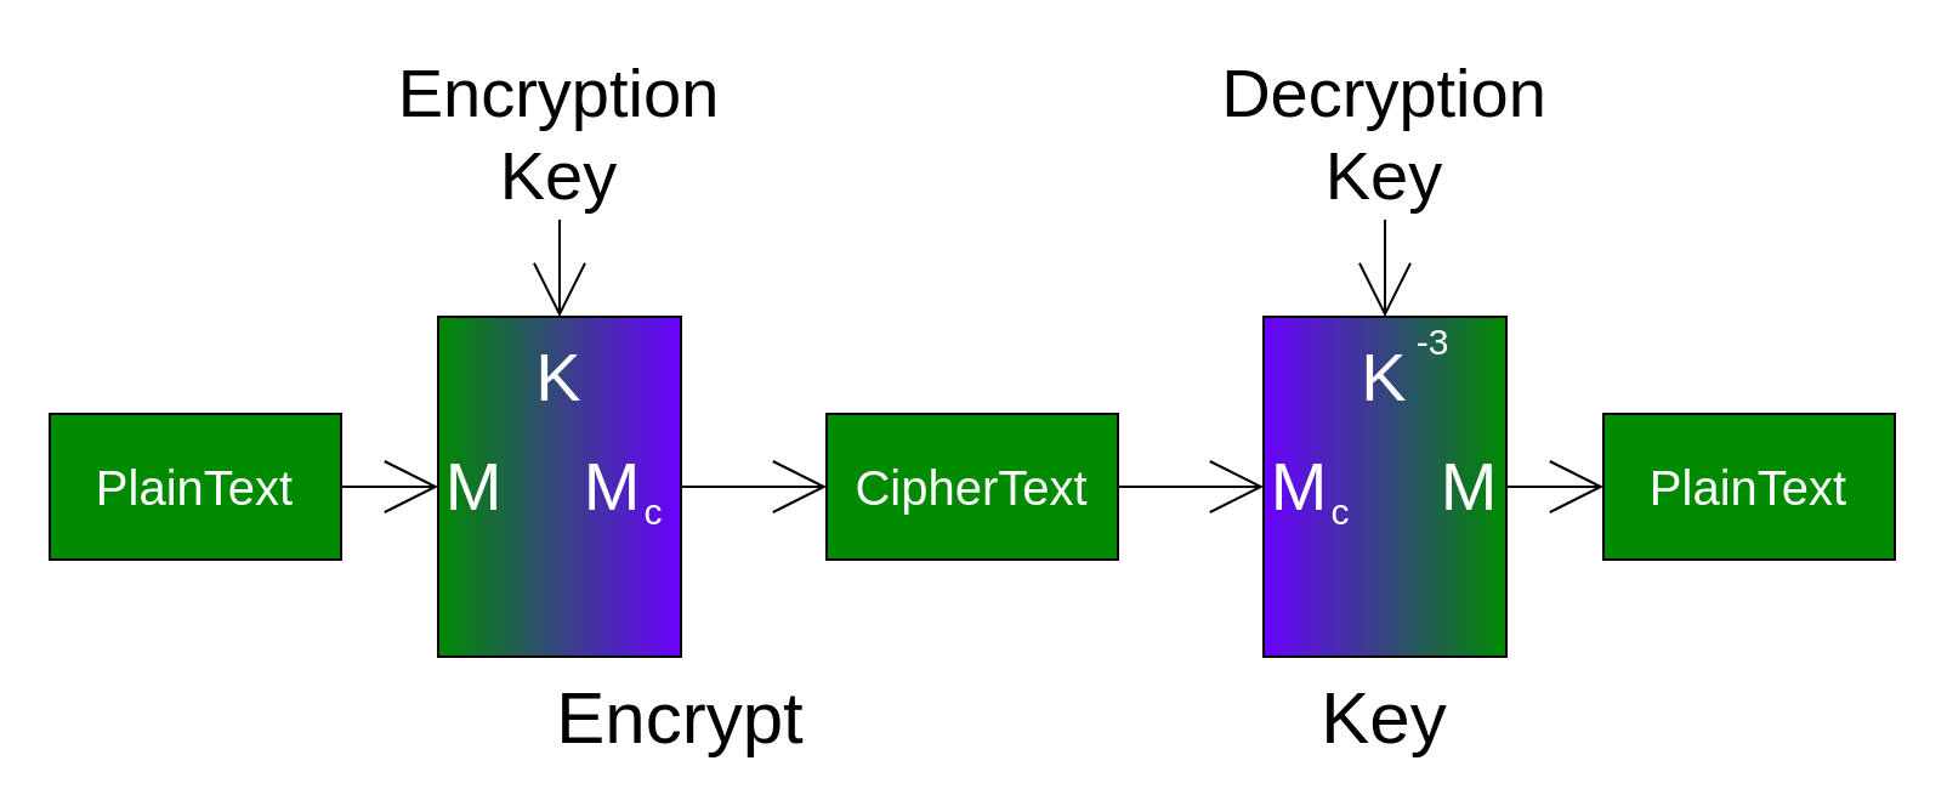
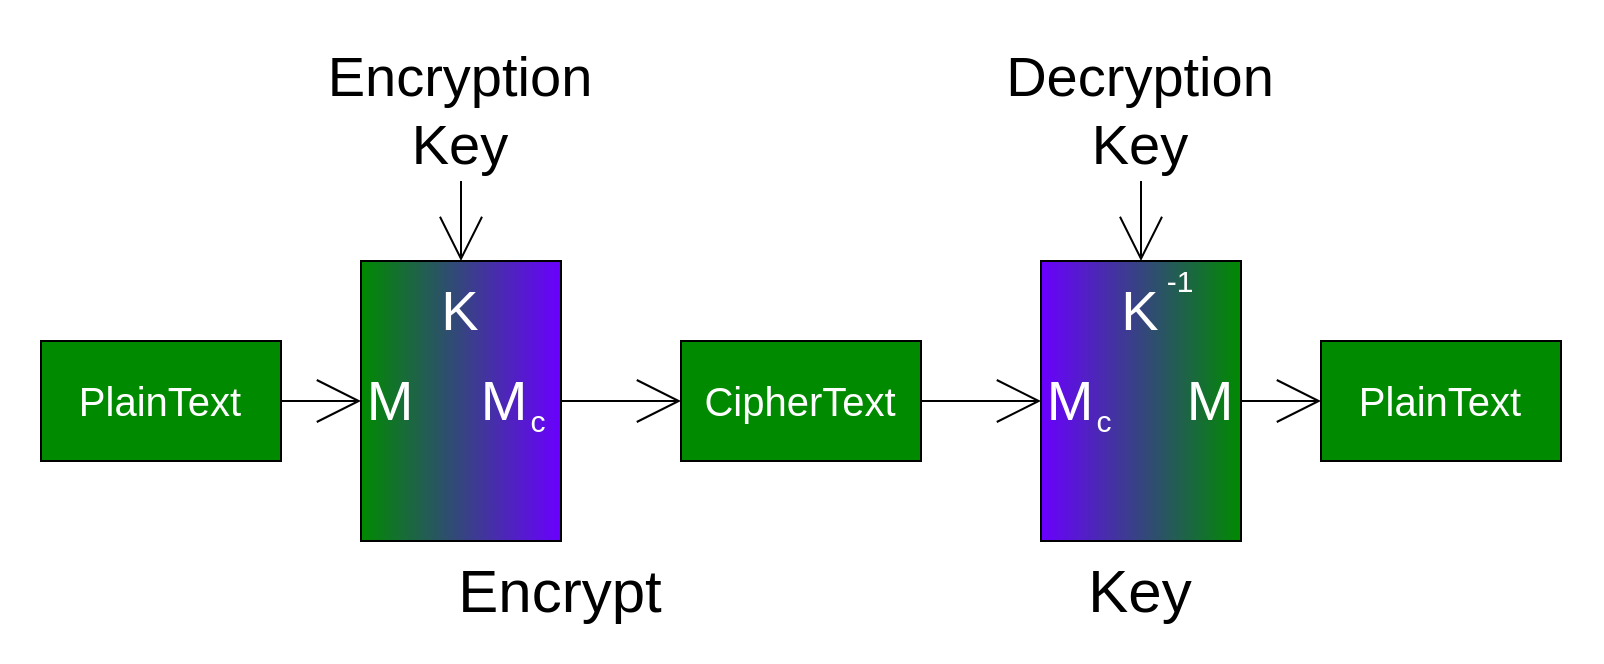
  <mxCell id="0" />
  <mxCell id="1" parent="0" />
  <mxCell id="2" style="edgeStyle=none;html=1;exitX=1;exitY=0.5;exitDx=0;exitDy=0;entryX=0;entryY=0.5;entryDx=0;entryDy=0;fontSize=28;endArrow=open;endFill=0;endSize=20;" edge="1" parent="1" source="3" target="5"><mxGeometry relative="1" as="geometry" /></mxCell>
  <mxCell id="3" value="PlainText" style="rounded=0;whiteSpace=wrap;html=1;fontSize=20;fillColor=#008a00;fontColor=#ffffff;strokeColor=#000000;" vertex="1" parent="1"><mxGeometry y="170" width="120" height="60" as="geometry" x="20" /></mxCell>
  <mxCell id="4" style="edgeStyle=none;html=1;exitX=1;exitY=0.5;exitDx=0;exitDy=0;entryX=0;entryY=0.5;entryDx=0;entryDy=0;fontSize=28;endArrow=open;endFill=0;endSize=20;" edge="1" parent="1" source="5" target="7"><mxGeometry relative="1" as="geometry" /></mxCell>
  <mxCell id="5" value="" style="rounded=0;whiteSpace=wrap;html=1;fontSize=20;fillColor=#6a00ff;fontColor=#ffffff;strokeColor=#000000;gradientDirection=west;gradientColor=#008A00;" vertex="1" parent="1"><mxGeometry x="180" y="130" width="100" height="140" as="geometry" /></mxCell>
  <mxCell id="6" style="edgeStyle=none;html=1;exitX=1;exitY=0.5;exitDx=0;exitDy=0;entryX=0;entryY=0.5;entryDx=0;entryDy=0;fontSize=28;endArrow=open;endFill=0;endSize=20;" edge="1" parent="1" source="7" target="14"><mxGeometry relative="1" as="geometry" /></mxCell>
  <mxCell id="7" value="CipherText" style="rounded=0;whiteSpace=wrap;html=1;fontSize=20;fillColor=#008a00;fontColor=#ffffff;strokeColor=#000000;" vertex="1" parent="1"><mxGeometry x="340" y="170" width="120" height="60" as="geometry" /></mxCell>
  <mxCell id="8" value="PlainText" style="rounded=0;whiteSpace=wrap;html=1;fontSize=20;fillColor=#008a00;fontColor=#ffffff;strokeColor=#000000;" vertex="1" parent="1"><mxGeometry x="660" y="170" width="120" height="60" as="geometry" /></mxCell>
  <mxCell id="9" value="K" style="text;html=1;strokeColor=none;fillColor=none;align=center;verticalAlign=middle;whiteSpace=wrap;rounded=0;fontSize=28;fontColor=#FFFFFF;" vertex="1" parent="1"><mxGeometry x="215" y="140" width="30" height="30" as="geometry" /></mxCell>
  <mxCell id="10" value="M" style="text;html=1;strokeColor=none;fillColor=none;align=center;verticalAlign=middle;whiteSpace=wrap;rounded=0;fontSize=28;fontColor=#FFFFFF;" vertex="1" parent="1"><mxGeometry x="180" y="185" width="30" height="30" as="geometry" /></mxCell>
  <mxCell id="11" style="edgeStyle=none;html=1;exitX=0.5;exitY=1;exitDx=0;exitDy=0;entryX=0.5;entryY=0;entryDx=0;entryDy=0;fontSize=28;endArrow=open;endFill=0;endSize=20;" edge="1" parent="1" target="5"><mxGeometry relative="1" as="geometry"><mxPoint x="230" y="90" as="sourcePoint" /></mxGeometry></mxCell>
  <mxCell id="12" value="Encryption&lt;br&gt;Key" style="text;html=1;strokeColor=none;fillColor=none;align=center;verticalAlign=middle;whiteSpace=wrap;rounded=0;fontSize=28;" vertex="1" parent="1"><mxGeometry x="200" y="20" width="60" height="70" as="geometry" /></mxCell>
  <mxCell id="13" style="edgeStyle=none;html=1;exitX=1;exitY=0.5;exitDx=0;exitDy=0;entryX=0;entryY=0.5;entryDx=0;entryDy=0;fontSize=15;endArrow=open;endFill=0;endSize=20;" edge="1" parent="1" source="14" target="8"><mxGeometry relative="1" as="geometry" /></mxCell>
  <mxCell id="14" value="" style="rounded=0;whiteSpace=wrap;html=1;fontSize=20;fillColor=#6a00ff;fontColor=#ffffff;strokeColor=#000000;gradientDirection=east;gradientColor=#008A00;" vertex="1" parent="1"><mxGeometry x="520" y="130" width="100" height="140" as="geometry" /></mxCell>
  <mxCell id="15" style="edgeStyle=none;html=1;exitX=0.5;exitY=1;exitDx=0;exitDy=0;fontSize=15;endArrow=open;endFill=0;endSize=20;entryX=0.5;entryY=0;entryDx=0;entryDy=0;" edge="1" parent="1" target="14"><mxGeometry relative="1" as="geometry"><mxPoint x="540" y="110" as="targetPoint" /><mxPoint x="570" y="90" as="sourcePoint" /></mxGeometry></mxCell>
  <mxCell id="16" value="K" style="text;html=1;strokeColor=none;fillColor=none;align=center;verticalAlign=middle;whiteSpace=wrap;rounded=0;fontSize=28;fontColor=#FFFFFF;" vertex="1" parent="1"><mxGeometry x="555" y="140" width="30" height="30" as="geometry" /></mxCell>
- <mxCell id="17" value="-3" style="text;html=1;strokeColor=none;fillColor=none;align=center;verticalAlign=middle;whiteSpace=wrap;rounded=0;fontSize=15;fontColor=#FFFFFF;" vertex="1" parent="1"><mxGeometry x="560" y="120" width="60" height="40" as="geometry" /></mxCell>
+ <mxCell id="17" value="-1" style="text;html=1;strokeColor=none;fillColor=none;align=center;verticalAlign=middle;whiteSpace=wrap;rounded=0;fontSize=15;fontColor=#FFFFFF;" vertex="1" parent="1"><mxGeometry x="560" y="120" width="60" height="40" as="geometry" /></mxCell>
  <mxCell id="18" value="Encrypt" style="text;html=1;strokeColor=none;fillColor=none;align=center;verticalAlign=middle;whiteSpace=wrap;rounded=0;fontSize=30;" vertex="1" parent="1"><mxGeometry x="250" y="280" width="60" height="30" as="geometry" /></mxCell>
  <mxCell id="19" value="Key" style="text;html=1;strokeColor=none;fillColor=none;align=center;verticalAlign=middle;whiteSpace=wrap;rounded=0;fontSize=30;" vertex="1" parent="1"><mxGeometry x="540" y="280" width="60" height="30" as="geometry" /></mxCell>
  <mxCell id="20" value="Decryption&lt;br&gt;Key" style="text;html=1;strokeColor=none;fillColor=none;align=center;verticalAlign=middle;whiteSpace=wrap;rounded=0;fontSize=28;" vertex="1" parent="1"><mxGeometry x="540" y="20" width="60" height="70" as="geometry" /></mxCell>
  <mxCell id="21" value="M" style="text;html=1;strokeColor=none;fillColor=none;align=center;verticalAlign=middle;whiteSpace=wrap;rounded=0;fontSize=28;fontColor=#FFFFFF;" vertex="1" parent="1"><mxGeometry x="237" y="185" width="30" height="30" as="geometry" /></mxCell>
  <mxCell id="22" value="c" style="text;html=1;strokeColor=none;fillColor=none;align=center;verticalAlign=middle;whiteSpace=wrap;rounded=0;fontSize=15;fontColor=#FFFFFF;" vertex="1" parent="1"><mxGeometry x="260" y="200" width="18" height="20" as="geometry" /></mxCell>
  <mxCell id="23" value="M" style="text;html=1;strokeColor=none;fillColor=none;align=center;verticalAlign=middle;whiteSpace=wrap;rounded=0;fontSize=28;fontColor=#FFFFFF;" vertex="1" parent="1"><mxGeometry x="520" y="185" width="30" height="30" as="geometry" /></mxCell>
  <mxCell id="24" value="c" style="text;html=1;strokeColor=none;fillColor=none;align=center;verticalAlign=middle;whiteSpace=wrap;rounded=0;fontSize=15;fontColor=#FFFFFF;" vertex="1" parent="1"><mxGeometry x="543" y="200" width="18" height="20" as="geometry" /></mxCell>
  <mxCell id="25" value="M" style="text;html=1;strokeColor=none;fillColor=none;align=center;verticalAlign=middle;whiteSpace=wrap;rounded=0;fontSize=28;fontColor=#FFFFFF;" vertex="1" parent="1"><mxGeometry x="590" y="185" width="30" height="30" as="geometry" /></mxCell>
